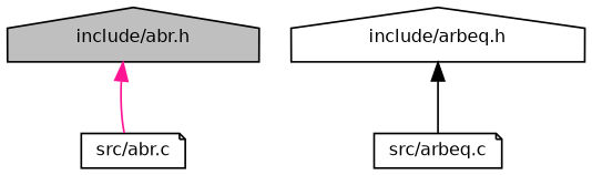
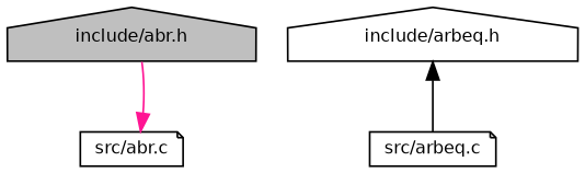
  digraph {
    node [color=black fillcolor=white fontname=Helvetica fontsize=10 shape=house style=filled]
    edge [dir=back fontname=Helvetica fontsize=10 labelfontname=Helvetica labelfontsize=10 style=solid]
    n1 [fillcolor=grey75 fontcolor=black height=0.2 label="include/abr.h" width=0.4]
    n2 [height=0.2 label="src/abr.c" shape=note width=0.4]
    n3 [height=0.2 label="include/arbeq.h" width=0.4]
    n4 [height=0.2 label="src/arbeq.c" shape=note width=0.4]
-   n1 -> n2 [color=deeppink]
+   n2 -> n1 [color=deeppink]
    n3 -> n4 [color=black]
  }
